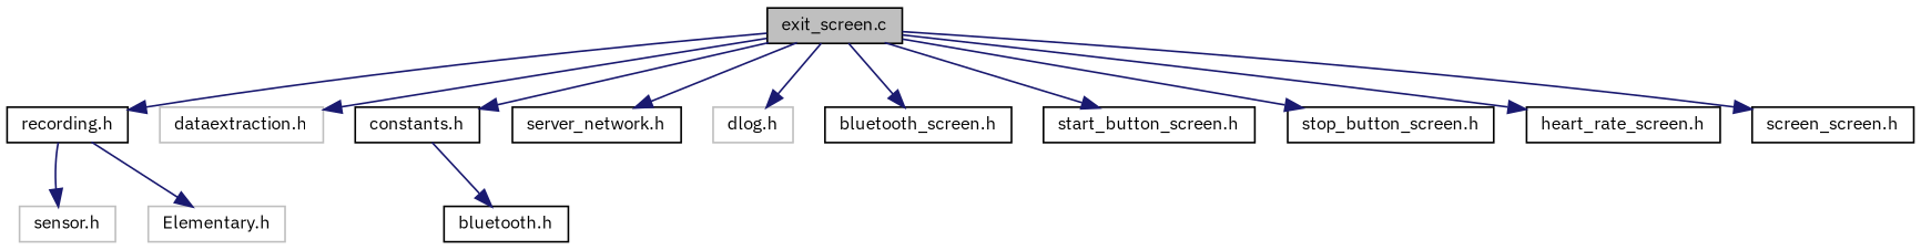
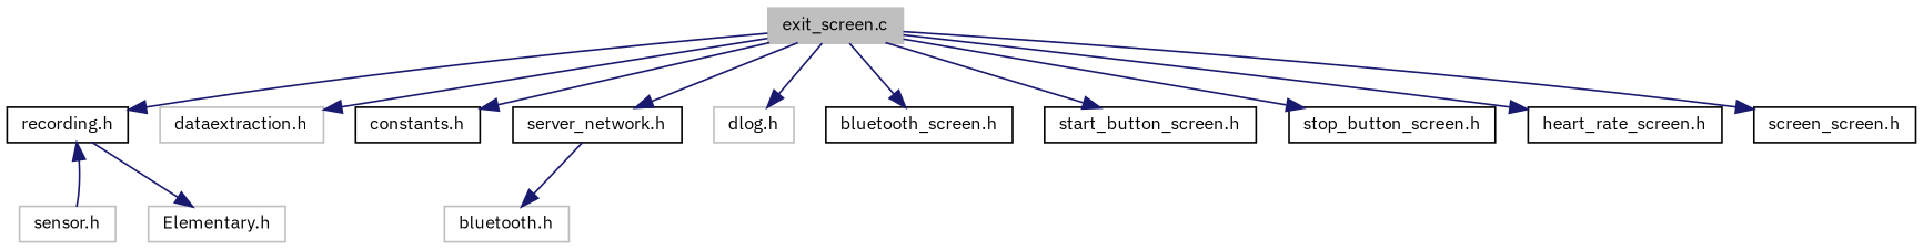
  digraph {
    fontname="IBM Plex Sans"
    node [color=black fillcolor=white fontname="IBM Plex Sans" fontsize=10 shape=record style=filled]
    edge [color=midnightblue fontname="IBM Plex Sans" fontsize=10 labelfontname=Helvetica labelfontsize=10 style=solid]
-   n1 [fillcolor=grey75 fontcolor=black height=0.2 label="exit_screen.c" width=0.4]
+   n1 [color=grey75 fillcolor=grey75 fontcolor=black height=0.2 label="exit_screen.c" width=0.4]
    n2 [height=0.2 label="recording.h" width=0.4]
    n3 [color=grey75 height=0.2 label="dataextraction.h" width=0.4]
    n4 [height=0.2 label="constants.h" width=0.4]
    n5 [height=0.2 label="server_network.h" width=0.4]
    n6 [color=grey75 height=0.2 label="dlog.h" width=0.4]
    n7 [height=0.2 label="bluetooth_screen.h" width=0.4]
    n8 [height=0.2 label="start_button_screen.h" width=0.4]
    n9 [height=0.2 label="stop_button_screen.h" width=0.4]
    n10 [height=0.2 label="heart_rate_screen.h" width=0.4]
    n11 [height=0.2 label="screen_screen.h" width=0.4]
    n12 [color=grey75 height=0.2 label="sensor.h" width=0.4]
    n13 [color=grey75 height=0.2 label="Elementary.h" width=0.4]
-   n14 [height=0.2 label="bluetooth.h" width=0.4]
+   n14 [color=grey75 height=0.2 label="bluetooth.h" width=0.4]
    n1 -> n2
    n1 -> n3
    n1 -> n4
    n1 -> n5
    n1 -> n6
    n1 -> n7
    n1 -> n8
    n1 -> n9
    n1 -> n10
    n1 -> n11
-   n2 -> n12
+   n12 -> n2
    n2 -> n13
-   n4 -> n14
+   n5 -> n14
  }
